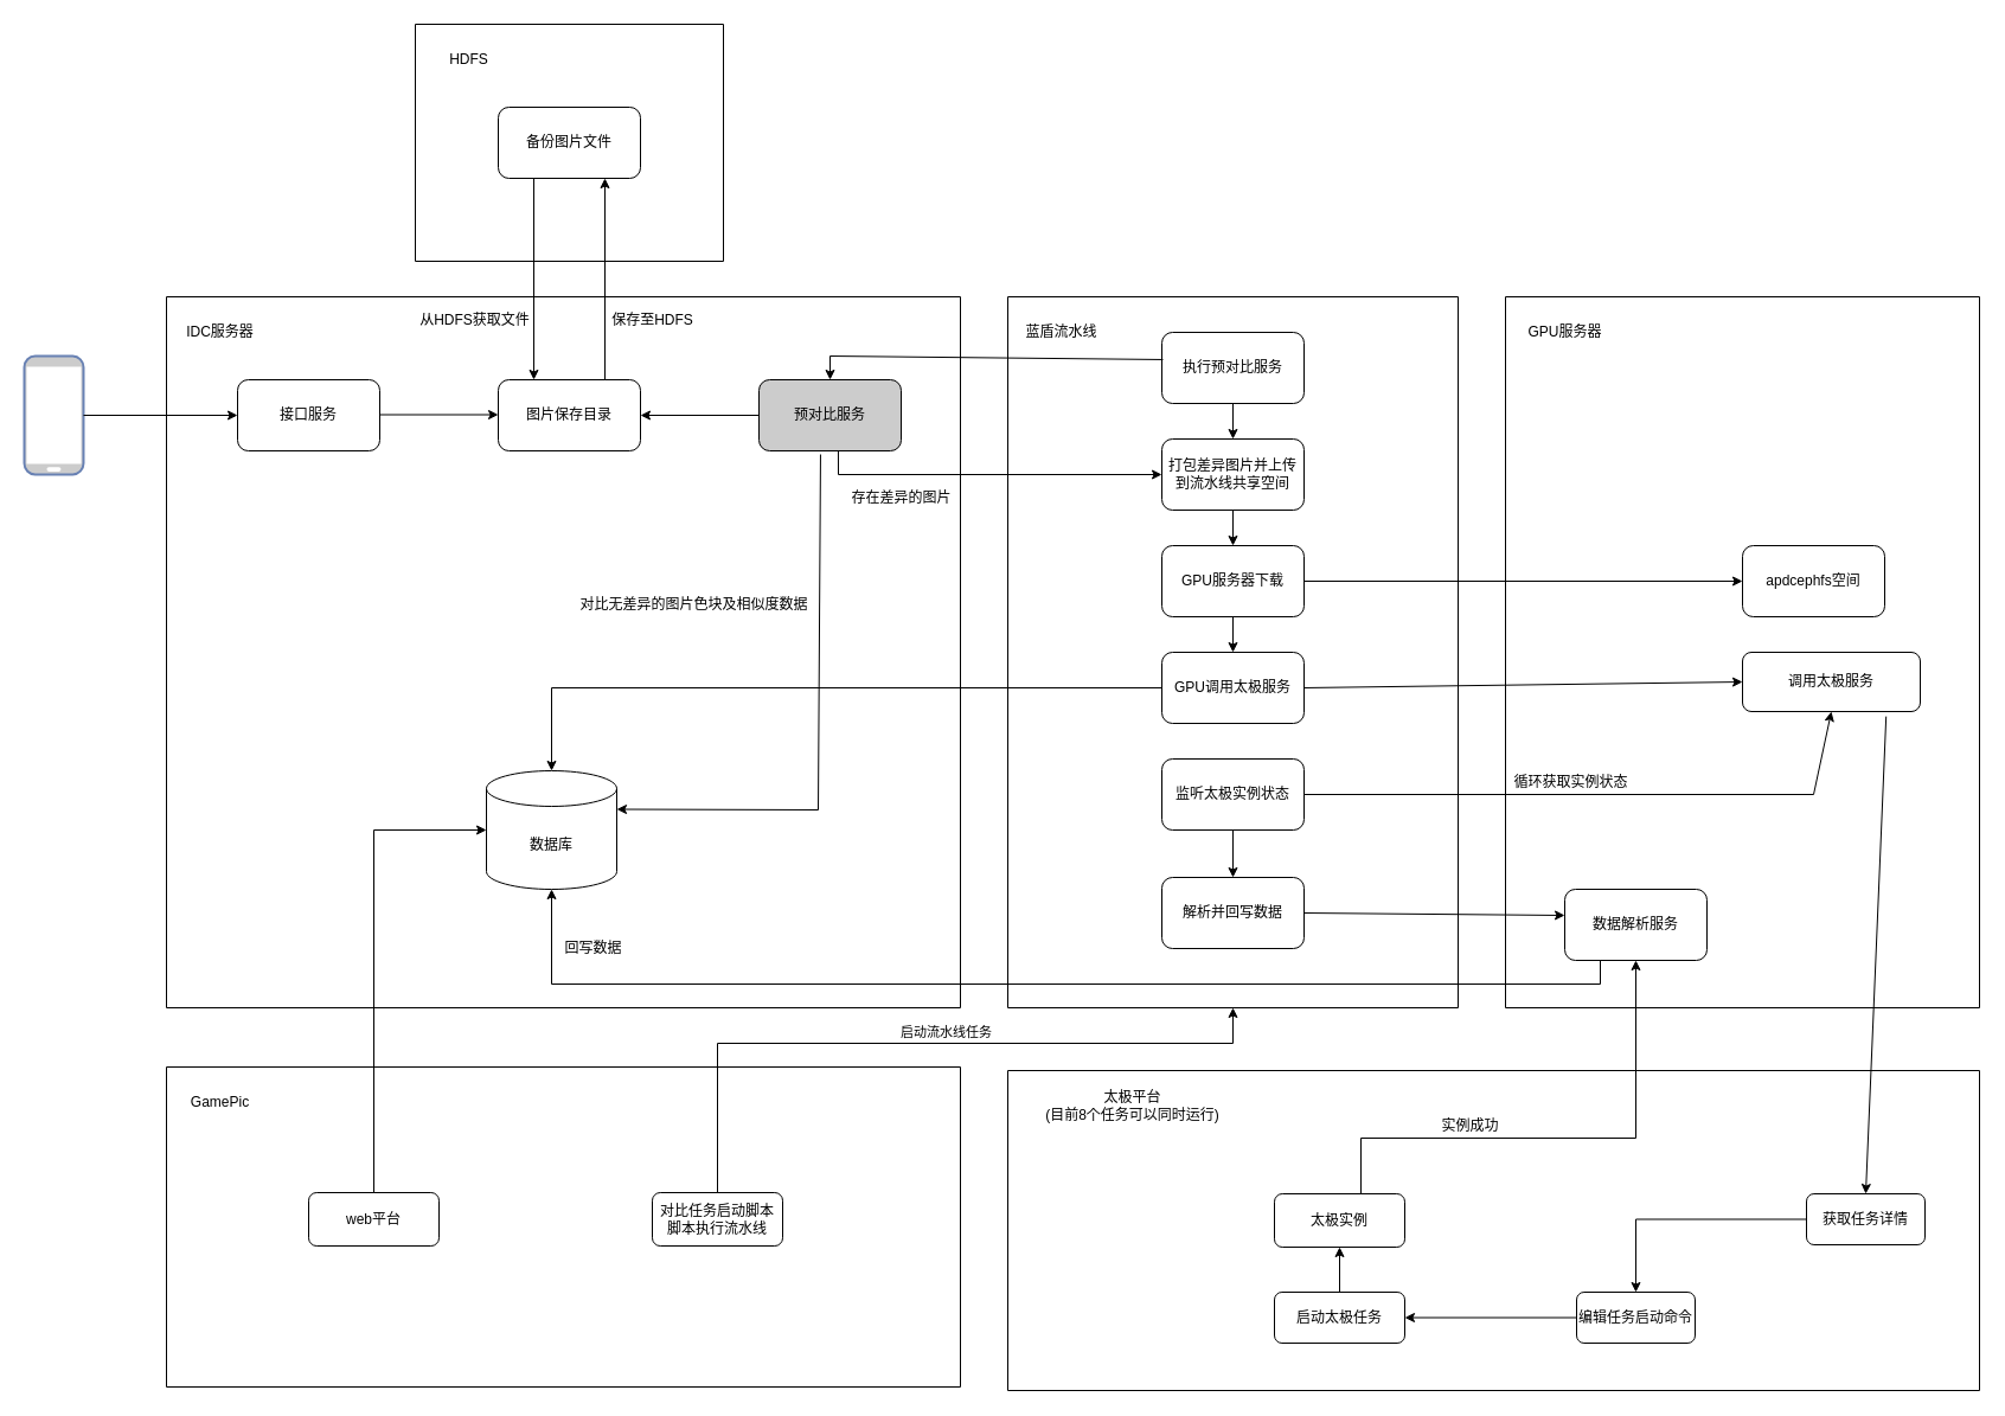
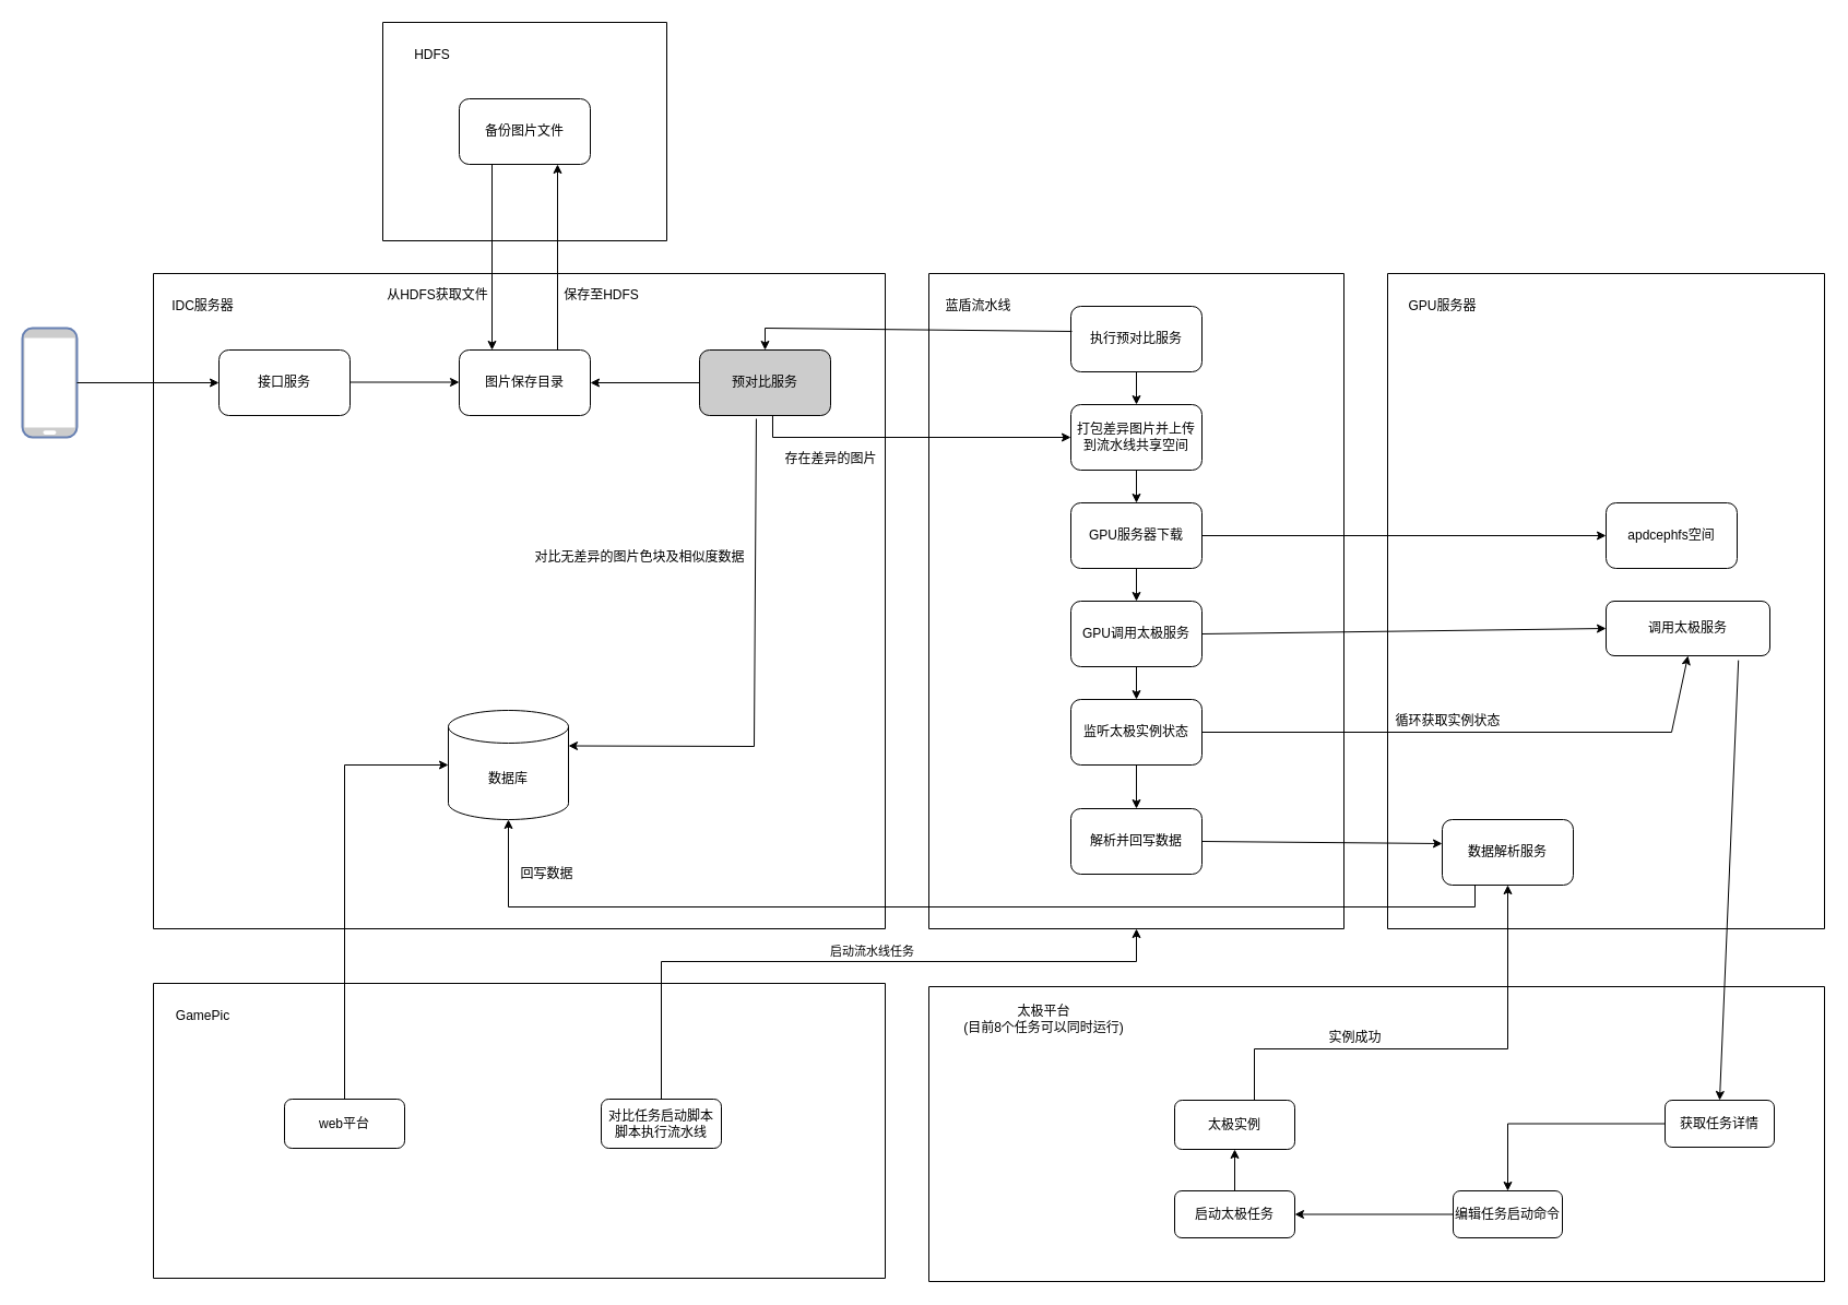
  <mxCell id="0" />
  <mxCell id="1" parent="0" />
  <mxCell id="2" value="" style="fontColor=#0066CC;verticalAlign=top;verticalLabelPosition=bottom;labelPosition=center;align=center;html=1;outlineConnect=0;fillColor=#CCCCCC;strokeColor=#6881B3;gradientColor=none;gradientDirection=north;strokeWidth=2;shape=mxgraph.networks.mobile;" vertex="1" parent="1"><mxGeometry x="20" y="300" width="50" height="100" as="geometry" /></mxCell>
  <mxCell id="3" value="" style="swimlane;startSize=0;" vertex="1" parent="1"><mxGeometry x="140" y="250" width="670" height="600" as="geometry" /></mxCell>
  <mxCell id="4" value="IDC服务器" style="text;html=1;align=center;verticalAlign=middle;resizable=0;points=[];autosize=1;strokeColor=none;fillColor=none;" vertex="1" parent="3"><mxGeometry x="10" y="20" width="70" height="20" as="geometry" /></mxCell>
  <mxCell id="5" value="接口服务" style="rounded=1;whiteSpace=wrap;html=1;" vertex="1" parent="3"><mxGeometry x="60" y="70" width="120" height="60" as="geometry" /></mxCell>
  <mxCell id="6" value="" style="endArrow=classic;html=1;rounded=0;exitX=1;exitY=0.5;exitDx=0;exitDy=0;exitPerimeter=0;entryX=0;entryY=0.5;entryDx=0;entryDy=0;" edge="1" parent="3"><mxGeometry width="50" height="50" relative="1" as="geometry"><mxPoint x="180" y="99.5" as="sourcePoint" /><mxPoint x="280" y="99.5" as="targetPoint" /></mxGeometry></mxCell>
  <mxCell id="7" value="图片保存目录" style="rounded=1;whiteSpace=wrap;html=1;" vertex="1" parent="3"><mxGeometry x="280" y="70" width="120" height="60" as="geometry" /></mxCell>
  <mxCell id="8" value="" style="edgeStyle=orthogonalEdgeStyle;rounded=0;orthogonalLoop=1;jettySize=auto;html=1;" edge="1" parent="3" source="9" target="7"><mxGeometry relative="1" as="geometry" /></mxCell>
  <mxCell id="9" value="预对比服务" style="rounded=1;whiteSpace=wrap;html=1;fillColor=#cccccc;" vertex="1" parent="3"><mxGeometry x="500" y="70" width="120" height="60" as="geometry" /></mxCell>
  <mxCell id="10" value="保存至HDFS" style="text;html=1;align=center;verticalAlign=middle;resizable=0;points=[];autosize=1;strokeColor=none;fillColor=none;" vertex="1" parent="3"><mxGeometry x="370" y="10" width="80" height="20" as="geometry" /></mxCell>
  <mxCell id="11" value="从HDFS获取文件" style="text;html=1;align=center;verticalAlign=middle;resizable=0;points=[];autosize=1;strokeColor=none;fillColor=none;" vertex="1" parent="3"><mxGeometry x="205" y="10" width="110" height="20" as="geometry" /></mxCell>
  <mxCell id="12" value="数据库" style="shape=cylinder3;whiteSpace=wrap;html=1;boundedLbl=1;backgroundOutline=1;size=15;" vertex="1" parent="3"><mxGeometry x="270" y="400" width="110" height="100" as="geometry" /></mxCell>
  <mxCell id="13" value="" style="endArrow=classic;html=1;rounded=0;exitX=0.433;exitY=1.05;exitDx=0;exitDy=0;entryX=1;entryY=0;entryDx=0;entryDy=32.5;exitPerimeter=0;entryPerimeter=0;" edge="1" parent="3" source="9" target="12"><mxGeometry width="50" height="50" relative="1" as="geometry"><mxPoint x="930" y="110" as="sourcePoint" /><mxPoint x="630" y="110" as="targetPoint" /><Array as="points"><mxPoint x="550" y="433" /></Array></mxGeometry></mxCell>
  <mxCell id="14" value="对比无差异的图片色块及相似度数据" style="text;html=1;align=center;verticalAlign=middle;resizable=0;points=[];autosize=1;strokeColor=none;fillColor=none;" vertex="1" parent="3"><mxGeometry x="340" y="250" width="210" height="20" as="geometry" /></mxCell>
  <mxCell id="15" value="" style="endArrow=classic;html=1;rounded=0;exitX=0.433;exitY=1.05;exitDx=0;exitDy=0;entryX=0;entryY=0.5;entryDx=0;entryDy=0;exitPerimeter=0;" edge="1" parent="3" target="33"><mxGeometry width="50" height="50" relative="1" as="geometry"><mxPoint x="566.96" y="130" as="sourcePoint" /><mxPoint x="340" y="397" as="targetPoint" /><Array as="points"><mxPoint x="567" y="150" /></Array></mxGeometry></mxCell>
  <mxCell id="16" value="存在差异的图片" style="text;html=1;align=center;verticalAlign=middle;resizable=0;points=[];autosize=1;strokeColor=none;fillColor=none;" vertex="1" parent="3"><mxGeometry x="570" y="160" width="100" height="20" as="geometry" /></mxCell>
  <mxCell id="17" value="回写数据" style="text;html=1;align=center;verticalAlign=middle;resizable=0;points=[];autosize=1;strokeColor=none;fillColor=none;" vertex="1" parent="3"><mxGeometry x="330" y="540" width="60" height="20" as="geometry" /></mxCell>
  <mxCell id="18" value="" style="endArrow=classic;html=1;rounded=0;exitX=1;exitY=0.5;exitDx=0;exitDy=0;exitPerimeter=0;entryX=0;entryY=0.5;entryDx=0;entryDy=0;" edge="1" parent="1" source="2" target="5"><mxGeometry width="50" height="50" relative="1" as="geometry"><mxPoint x="770" y="370" as="sourcePoint" /><mxPoint x="820" y="320" as="targetPoint" /></mxGeometry></mxCell>
  <mxCell id="19" value="" style="swimlane;startSize=0;" vertex="1" parent="1"><mxGeometry x="350" y="20" width="260" height="200" as="geometry" /></mxCell>
  <mxCell id="20" value="HDFS" style="text;html=1;align=center;verticalAlign=middle;resizable=0;points=[];autosize=1;strokeColor=none;fillColor=none;" vertex="1" parent="19"><mxGeometry x="20" y="20" width="50" height="20" as="geometry" /></mxCell>
  <mxCell id="21" value="备份图片文件" style="rounded=1;whiteSpace=wrap;html=1;" vertex="1" parent="19"><mxGeometry x="70" y="70" width="120" height="60" as="geometry" /></mxCell>
  <mxCell id="22" value="" style="endArrow=classic;html=1;rounded=0;exitX=0.75;exitY=0;exitDx=0;exitDy=0;entryX=0.75;entryY=1;entryDx=0;entryDy=0;" edge="1" parent="1" source="7" target="21"><mxGeometry width="50" height="50" relative="1" as="geometry"><mxPoint x="470" y="300" as="sourcePoint" /><mxPoint x="570" y="300" as="targetPoint" /></mxGeometry></mxCell>
  <mxCell id="23" value="" style="endArrow=classic;html=1;rounded=0;entryX=0.25;entryY=0;entryDx=0;entryDy=0;exitX=0.25;exitY=1;exitDx=0;exitDy=0;" edge="1" parent="1" source="21" target="7"><mxGeometry width="50" height="50" relative="1" as="geometry"><mxPoint x="490" y="330" as="sourcePoint" /><mxPoint x="490" y="170" as="targetPoint" /></mxGeometry></mxCell>
  <mxCell id="24" value="" style="swimlane;startSize=0;" vertex="1" parent="1"><mxGeometry x="140" y="900" width="670" height="270" as="geometry" /></mxCell>
  <mxCell id="25" value="GamePic" style="text;html=1;align=center;verticalAlign=middle;resizable=0;points=[];autosize=1;strokeColor=none;fillColor=none;" vertex="1" parent="24"><mxGeometry x="15" y="20" width="60" height="20" as="geometry" /></mxCell>
  <mxCell id="26" value="web平台" style="rounded=1;whiteSpace=wrap;html=1;" vertex="1" parent="24"><mxGeometry x="120" y="106" width="110" height="45" as="geometry" /></mxCell>
  <mxCell id="27" value="对比任务启动脚本&lt;br&gt;脚本执行流水线" style="rounded=1;whiteSpace=wrap;html=1;" vertex="1" parent="24"><mxGeometry x="410" y="106" width="110" height="45" as="geometry" /></mxCell>
  <mxCell id="28" value="" style="swimlane;startSize=0;" vertex="1" parent="1"><mxGeometry x="850" y="250" width="380" height="600" as="geometry" /></mxCell>
  <mxCell id="29" value="蓝盾流水线" style="text;html=1;align=center;verticalAlign=middle;resizable=0;points=[];autosize=1;strokeColor=none;fillColor=none;" vertex="1" parent="28"><mxGeometry x="5" y="20" width="80" height="20" as="geometry" /></mxCell>
  <mxCell id="30" value="" style="edgeStyle=orthogonalEdgeStyle;rounded=0;orthogonalLoop=1;jettySize=auto;html=1;" edge="1" parent="28" source="31" target="33"><mxGeometry relative="1" as="geometry" /></mxCell>
  <mxCell id="31" value="执行预对比服务" style="rounded=1;whiteSpace=wrap;html=1;" vertex="1" parent="28"><mxGeometry x="130" y="30" width="120" height="60" as="geometry" /></mxCell>
  <mxCell id="32" value="" style="edgeStyle=orthogonalEdgeStyle;rounded=0;orthogonalLoop=1;jettySize=auto;html=1;" edge="1" parent="28" source="33" target="35"><mxGeometry relative="1" as="geometry" /></mxCell>
  <mxCell id="33" value="打包差异图片并上传&lt;br&gt;到流水线共享空间" style="rounded=1;whiteSpace=wrap;html=1;" vertex="1" parent="28"><mxGeometry x="130" y="120" width="120" height="60" as="geometry" /></mxCell>
  <mxCell id="34" value="" style="edgeStyle=orthogonalEdgeStyle;rounded=0;orthogonalLoop=1;jettySize=auto;html=1;" edge="1" parent="28" source="35" target="37"><mxGeometry relative="1" as="geometry" /></mxCell>
  <mxCell id="35" value="GPU服务器下载" style="rounded=1;whiteSpace=wrap;html=1;" vertex="1" parent="28"><mxGeometry x="130" y="210" width="120" height="60" as="geometry" /></mxCell>
- <mxCell id="36" value="" style="edgeStyle=orthogonalEdgeStyle;rounded=0;orthogonalLoop=1;jettySize=auto;html=1;" edge="1" parent="28" source="37" target="12"><mxGeometry relative="1" as="geometry" /></mxCell>
+ <mxCell id="36" value="" style="edgeStyle=orthogonalEdgeStyle;rounded=0;orthogonalLoop=1;jettySize=auto;html=1;" edge="1" parent="28" source="37" target="39"><mxGeometry relative="1" as="geometry" /></mxCell>
  <mxCell id="37" value="GPU调用太极服务" style="rounded=1;whiteSpace=wrap;html=1;" vertex="1" parent="28"><mxGeometry x="130" y="300" width="120" height="60" as="geometry" /></mxCell>
  <mxCell id="38" value="" style="edgeStyle=orthogonalEdgeStyle;rounded=0;orthogonalLoop=1;jettySize=auto;html=1;" edge="1" parent="28" source="39" target="40"><mxGeometry relative="1" as="geometry" /></mxCell>
  <mxCell id="39" value="监听太极实例状态" style="rounded=1;whiteSpace=wrap;html=1;" vertex="1" parent="28"><mxGeometry x="130" y="390" width="120" height="60" as="geometry" /></mxCell>
  <mxCell id="40" value="解析并回写数据" style="rounded=1;whiteSpace=wrap;html=1;" vertex="1" parent="28"><mxGeometry x="130" y="490" width="120" height="60" as="geometry" /></mxCell>
  <mxCell id="41" value="" style="swimlane;startSize=0;" vertex="1" parent="1"><mxGeometry x="1270" y="250" width="400" height="600" as="geometry" /></mxCell>
  <mxCell id="42" value="GPU服务器" style="text;html=1;align=center;verticalAlign=middle;resizable=0;points=[];autosize=1;strokeColor=none;fillColor=none;" vertex="1" parent="41"><mxGeometry x="10" y="20" width="80" height="20" as="geometry" /></mxCell>
  <mxCell id="43" value="apdcephfs空间" style="rounded=1;whiteSpace=wrap;html=1;" vertex="1" parent="41"><mxGeometry x="200" y="210" width="120" height="60" as="geometry" /></mxCell>
  <mxCell id="44" value="调用太极服务" style="rounded=1;whiteSpace=wrap;html=1;" vertex="1" parent="41"><mxGeometry x="200" y="300" width="150" height="50" as="geometry" /></mxCell>
  <mxCell id="45" value="数据解析服务" style="rounded=1;whiteSpace=wrap;html=1;" vertex="1" parent="41"><mxGeometry x="50" y="500" width="120" height="60" as="geometry" /></mxCell>
  <mxCell id="46" value="循环获取实例状态" style="text;html=1;align=center;verticalAlign=middle;resizable=0;points=[];autosize=1;strokeColor=none;fillColor=none;" vertex="1" parent="41"><mxGeometry y="400" width="110" height="20" as="geometry" /></mxCell>
  <mxCell id="47" value="" style="endArrow=classic;html=1;rounded=0;exitX=0.008;exitY=0.383;exitDx=0;exitDy=0;entryX=0.5;entryY=0;entryDx=0;entryDy=0;exitPerimeter=0;" edge="1" parent="1" source="31" target="9"><mxGeometry width="50" height="50" relative="1" as="geometry"><mxPoint x="950" y="460" as="sourcePoint" /><mxPoint x="1050" y="460" as="targetPoint" /><Array as="points"><mxPoint x="700" y="300" /></Array></mxGeometry></mxCell>
  <mxCell id="48" value="" style="endArrow=classic;html=1;rounded=0;exitX=1;exitY=0.5;exitDx=0;exitDy=0;entryX=0;entryY=0.5;entryDx=0;entryDy=0;" edge="1" parent="1" source="35" target="43"><mxGeometry width="50" height="50" relative="1" as="geometry"><mxPoint x="1135" y="439.5" as="sourcePoint" /><mxPoint x="1235" y="439.5" as="targetPoint" /></mxGeometry></mxCell>
  <mxCell id="49" value="" style="swimlane;startSize=0;" vertex="1" parent="1"><mxGeometry x="850" y="903" width="820" height="270" as="geometry" /></mxCell>
  <mxCell id="50" value="太极平台&lt;br&gt;(目前8个任务可以同时运行)" style="text;html=1;align=center;verticalAlign=middle;resizable=0;points=[];autosize=1;strokeColor=none;fillColor=none;" vertex="1" parent="49"><mxGeometry x="25" y="15" width="160" height="30" as="geometry" /></mxCell>
  <mxCell id="51" value="太极实例" style="rounded=1;whiteSpace=wrap;html=1;" vertex="1" parent="49"><mxGeometry x="225" y="104" width="110" height="45" as="geometry" /></mxCell>
  <mxCell id="52" value="" style="edgeStyle=orthogonalEdgeStyle;rounded=0;orthogonalLoop=1;jettySize=auto;html=1;" edge="1" parent="49" source="53" target="54"><mxGeometry relative="1" as="geometry" /></mxCell>
  <mxCell id="53" value="获取任务详情" style="rounded=1;whiteSpace=wrap;html=1;" vertex="1" parent="49"><mxGeometry x="674" y="104" width="100" height="43" as="geometry" /></mxCell>
  <mxCell id="54" value="编辑任务启动命令" style="rounded=1;whiteSpace=wrap;html=1;" vertex="1" parent="49"><mxGeometry x="480" y="187" width="100" height="43" as="geometry" /></mxCell>
  <mxCell id="55" value="" style="edgeStyle=orthogonalEdgeStyle;rounded=0;orthogonalLoop=1;jettySize=auto;html=1;" edge="1" parent="49" source="56" target="51"><mxGeometry relative="1" as="geometry" /></mxCell>
  <mxCell id="56" value="启动太极任务" style="rounded=1;whiteSpace=wrap;html=1;" vertex="1" parent="49"><mxGeometry x="225" y="187" width="110" height="43" as="geometry" /></mxCell>
  <mxCell id="57" value="" style="edgeStyle=orthogonalEdgeStyle;rounded=0;orthogonalLoop=1;jettySize=auto;html=1;exitX=0;exitY=0.5;exitDx=0;exitDy=0;entryX=1;entryY=0.5;entryDx=0;entryDy=0;" edge="1" parent="49" source="54" target="56"><mxGeometry relative="1" as="geometry"><mxPoint x="540" y="157" as="sourcePoint" /><mxPoint x="540" y="197" as="targetPoint" /></mxGeometry></mxCell>
  <mxCell id="58" value="实例成功" style="text;html=1;align=center;verticalAlign=middle;resizable=0;points=[];autosize=1;strokeColor=none;fillColor=none;" vertex="1" parent="49"><mxGeometry x="360" y="37" width="60" height="20" as="geometry" /></mxCell>
  <mxCell id="59" value="" style="endArrow=classic;html=1;rounded=0;exitX=1;exitY=0.5;exitDx=0;exitDy=0;entryX=0;entryY=0.5;entryDx=0;entryDy=0;" edge="1" parent="1" source="37" target="44"><mxGeometry width="50" height="50" relative="1" as="geometry"><mxPoint x="1145" y="540" as="sourcePoint" /><mxPoint x="1410" y="540" as="targetPoint" /></mxGeometry></mxCell>
  <mxCell id="60" value="" style="endArrow=classic;html=1;rounded=0;exitX=0.808;exitY=1.083;exitDx=0;exitDy=0;entryX=0.5;entryY=0;entryDx=0;entryDy=0;exitPerimeter=0;" edge="1" parent="1" source="44" target="53"><mxGeometry width="50" height="50" relative="1" as="geometry"><mxPoint x="1130" y="750" as="sourcePoint" /><mxPoint x="1370" y="1008" as="targetPoint" /></mxGeometry></mxCell>
  <mxCell id="61" value="" style="edgeStyle=orthogonalEdgeStyle;rounded=0;orthogonalLoop=1;jettySize=auto;html=1;entryX=0.5;entryY=1;entryDx=0;entryDy=0;exitX=0.75;exitY=0;exitDx=0;exitDy=0;" edge="1" parent="1" source="51" target="45"><mxGeometry relative="1" as="geometry"><mxPoint x="1490" y="1038.5" as="sourcePoint" /><mxPoint x="1380" y="1100" as="targetPoint" /><Array as="points"><mxPoint x="1148" y="960" /><mxPoint x="1380" y="960" /></Array></mxGeometry></mxCell>
  <mxCell id="62" value="" style="endArrow=classic;html=1;rounded=0;exitX=1;exitY=0.5;exitDx=0;exitDy=0;entryX=0.5;entryY=1;entryDx=0;entryDy=0;" edge="1" parent="1" source="39" target="44"><mxGeometry width="50" height="50" relative="1" as="geometry"><mxPoint x="1190" y="630" as="sourcePoint" /><mxPoint x="1530" y="650" as="targetPoint" /><Array as="points"><mxPoint x="1530" y="670" /></Array></mxGeometry></mxCell>
  <mxCell id="63" value="" style="endArrow=classic;html=1;rounded=0;exitX=1;exitY=0.5;exitDx=0;exitDy=0;entryX=0;entryY=0.367;entryDx=0;entryDy=0;entryPerimeter=0;" edge="1" parent="1" source="40" target="45"><mxGeometry width="50" height="50" relative="1" as="geometry"><mxPoint x="701.96" y="393" as="sourcePoint" /><mxPoint x="530" y="692.5" as="targetPoint" /><Array as="points" /></mxGeometry></mxCell>
  <mxCell id="64" value="" style="endArrow=classic;html=1;rounded=0;exitX=0.25;exitY=1;exitDx=0;exitDy=0;entryX=0.5;entryY=1;entryDx=0;entryDy=0;entryPerimeter=0;" edge="1" parent="1" source="45" target="12"><mxGeometry width="50" height="50" relative="1" as="geometry"><mxPoint x="1110" y="780" as="sourcePoint" /><mxPoint x="1330" y="782.02" as="targetPoint" /><Array as="points"><mxPoint x="1350" y="830" /><mxPoint x="465" y="830" /></Array></mxGeometry></mxCell>
  <mxCell id="65" value="" style="endArrow=classic;html=1;rounded=0;exitX=0.5;exitY=0;exitDx=0;exitDy=0;entryX=0;entryY=0.5;entryDx=0;entryDy=0;entryPerimeter=0;" edge="1" parent="1" source="26" target="12"><mxGeometry width="50" height="50" relative="1" as="geometry"><mxPoint x="701.96" y="393" as="sourcePoint" /><mxPoint x="530" y="692.5" as="targetPoint" /><Array as="points"><mxPoint x="315" y="700" /></Array></mxGeometry></mxCell>
  <mxCell id="66" value="" style="endArrow=classic;html=1;rounded=0;exitX=0.5;exitY=0;exitDx=0;exitDy=0;entryX=0.5;entryY=1;entryDx=0;entryDy=0;" edge="1" parent="1" source="27" target="28"><mxGeometry width="50" height="50" relative="1" as="geometry"><mxPoint x="325" y="1016" as="sourcePoint" /><mxPoint x="420" y="710" as="targetPoint" /><Array as="points"><mxPoint x="605" y="880" /><mxPoint x="1040" y="880" /></Array></mxGeometry></mxCell>
  <mxCell id="67" value="启动流水线任务" style="edgeLabel;html=1;align=center;verticalAlign=middle;resizable=0;points=[];" vertex="1" connectable="0" parent="66"><mxGeometry x="0.012" y="4" relative="1" as="geometry"><mxPoint x="19" y="-6" as="offset" /></mxGeometry></mxCell>
